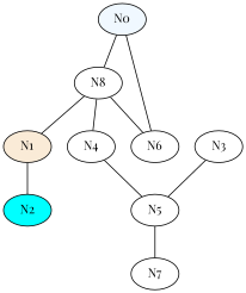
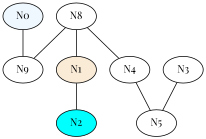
  graph {
    fontname="Playfair Display"
    node [fontname="Playfair Display"]
    edge [fontname="Playfair Display"]
    N0 [fillcolor="#F0F8FF" style=filled]
    N1 [fillcolor="#FAEBD7" style=filled]
    N2 [fillcolor="#00FFFF" style=filled]
    N8
-   N9 [label=N6]
+   N9
    N5
-   N7
    N4
    N3
    subgraph sub_1 {
      N0
    }
    subgraph sub_2 {
      N1
    }
    subgraph sub_3 {
      N2
    }
-   N0 -- N8
    N0 -- N9
    N1 -- N2
    N8 -- N1
    N8 -- N9
    N8 -- N4
-   N5 -- N7
    N4 -- N5
    N3 -- N5
  }
